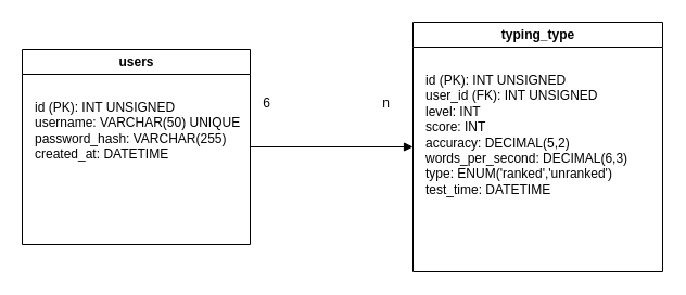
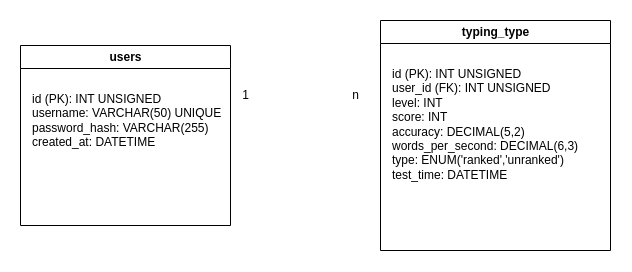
  <mxCell id="0" />
  <mxCell id="1" parent="0" />
  <mxCell id="2" value="users" style="swimlane;html=1;" parent="1" vertex="1"><mxGeometry x="20" y="45" width="210" height="180" as="geometry" /></mxCell>
  <mxCell id="3" value="id (PK): INT UNSIGNED&#10;username: VARCHAR(50) UNIQUE&#10;password_hash: VARCHAR(255)&#10;created_at: DATETIME" style="text;html=1;align=left;verticalAlign=top;spacingLeft=10;spacingTop=10;" parent="2" vertex="1"><mxGeometry y="30" width="210" height="150" as="geometry" /></mxCell>
  <mxCell id="4" value="typing_type" style="swimlane;html=1;" parent="1" vertex="1"><mxGeometry x="380" y="20" width="230" height="230" as="geometry" /></mxCell>
  <mxCell id="5" value="id (PK): INT UNSIGNED&#10;user_id (FK): INT UNSIGNED&#10;level: INT&#10;score: INT&#10;accuracy: DECIMAL(5,2)&#10;words_per_second: DECIMAL(6,3)&#10;type: ENUM('ranked','unranked')&#10;test_time: DATETIME" style="text;html=1;align=left;verticalAlign=top;spacingLeft=10;spacingTop=10;" parent="4" vertex="1"><mxGeometry y="30" width="230" height="200" as="geometry" /></mxCell>
- <mxCell id="6" style="endArrow=block;endFill=1;html=1;" parent="1" source="2" target="4" edge="1"><mxGeometry relative="1" as="geometry"><mxPoint x="290" y="95" as="targetPoint" /></mxGeometry></mxCell>
- <mxCell id="7" value="6&amp;nbsp; &amp;nbsp; &amp;nbsp; &amp;nbsp; &amp;nbsp; &amp;nbsp; &amp;nbsp; &amp;nbsp; &amp;nbsp; &amp;nbsp; &amp;nbsp; &amp;nbsp; &amp;nbsp; &amp;nbsp; &amp;nbsp; &amp;nbsp;n" style="text;html=1;align=center;verticalAlign=middle;" parent="1" vertex="1"><mxGeometry x="220" y="85" width="160" height="20" as="geometry" /></mxCell>
+ <mxCell id="7" value="1&amp;nbsp; &amp;nbsp; &amp;nbsp; &amp;nbsp; &amp;nbsp; &amp;nbsp; &amp;nbsp; &amp;nbsp; &amp;nbsp; &amp;nbsp; &amp;nbsp; &amp;nbsp; &amp;nbsp; &amp;nbsp; &amp;nbsp; &amp;nbsp;n" style="text;html=1;align=center;verticalAlign=middle;" parent="1" vertex="1"><mxGeometry x="220" y="85" width="160" height="20" as="geometry" /></mxCell>
